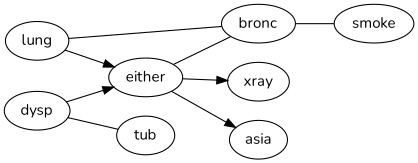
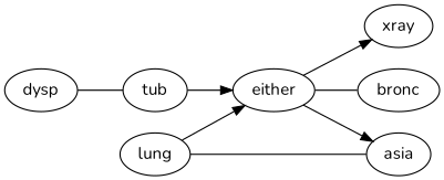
  digraph {
    fontname=Nunito
    rankdir=LR
    node [fontname=Nunito]
    edge [fontname=Nunito]
    lung
    either
    xray
    asia
    bronc
    tub
    dysp
-   smoke
    lung -> either
    either -> xray
    either -> asia
    either -> bronc [dir=none]
-   bronc -> lung [dir=none]
-   bronc -> smoke [dir=none]
-   dysp -> either
+   asia -> lung [dir=none]
+   tub -> either
    dysp -> tub [dir=none]
  }
